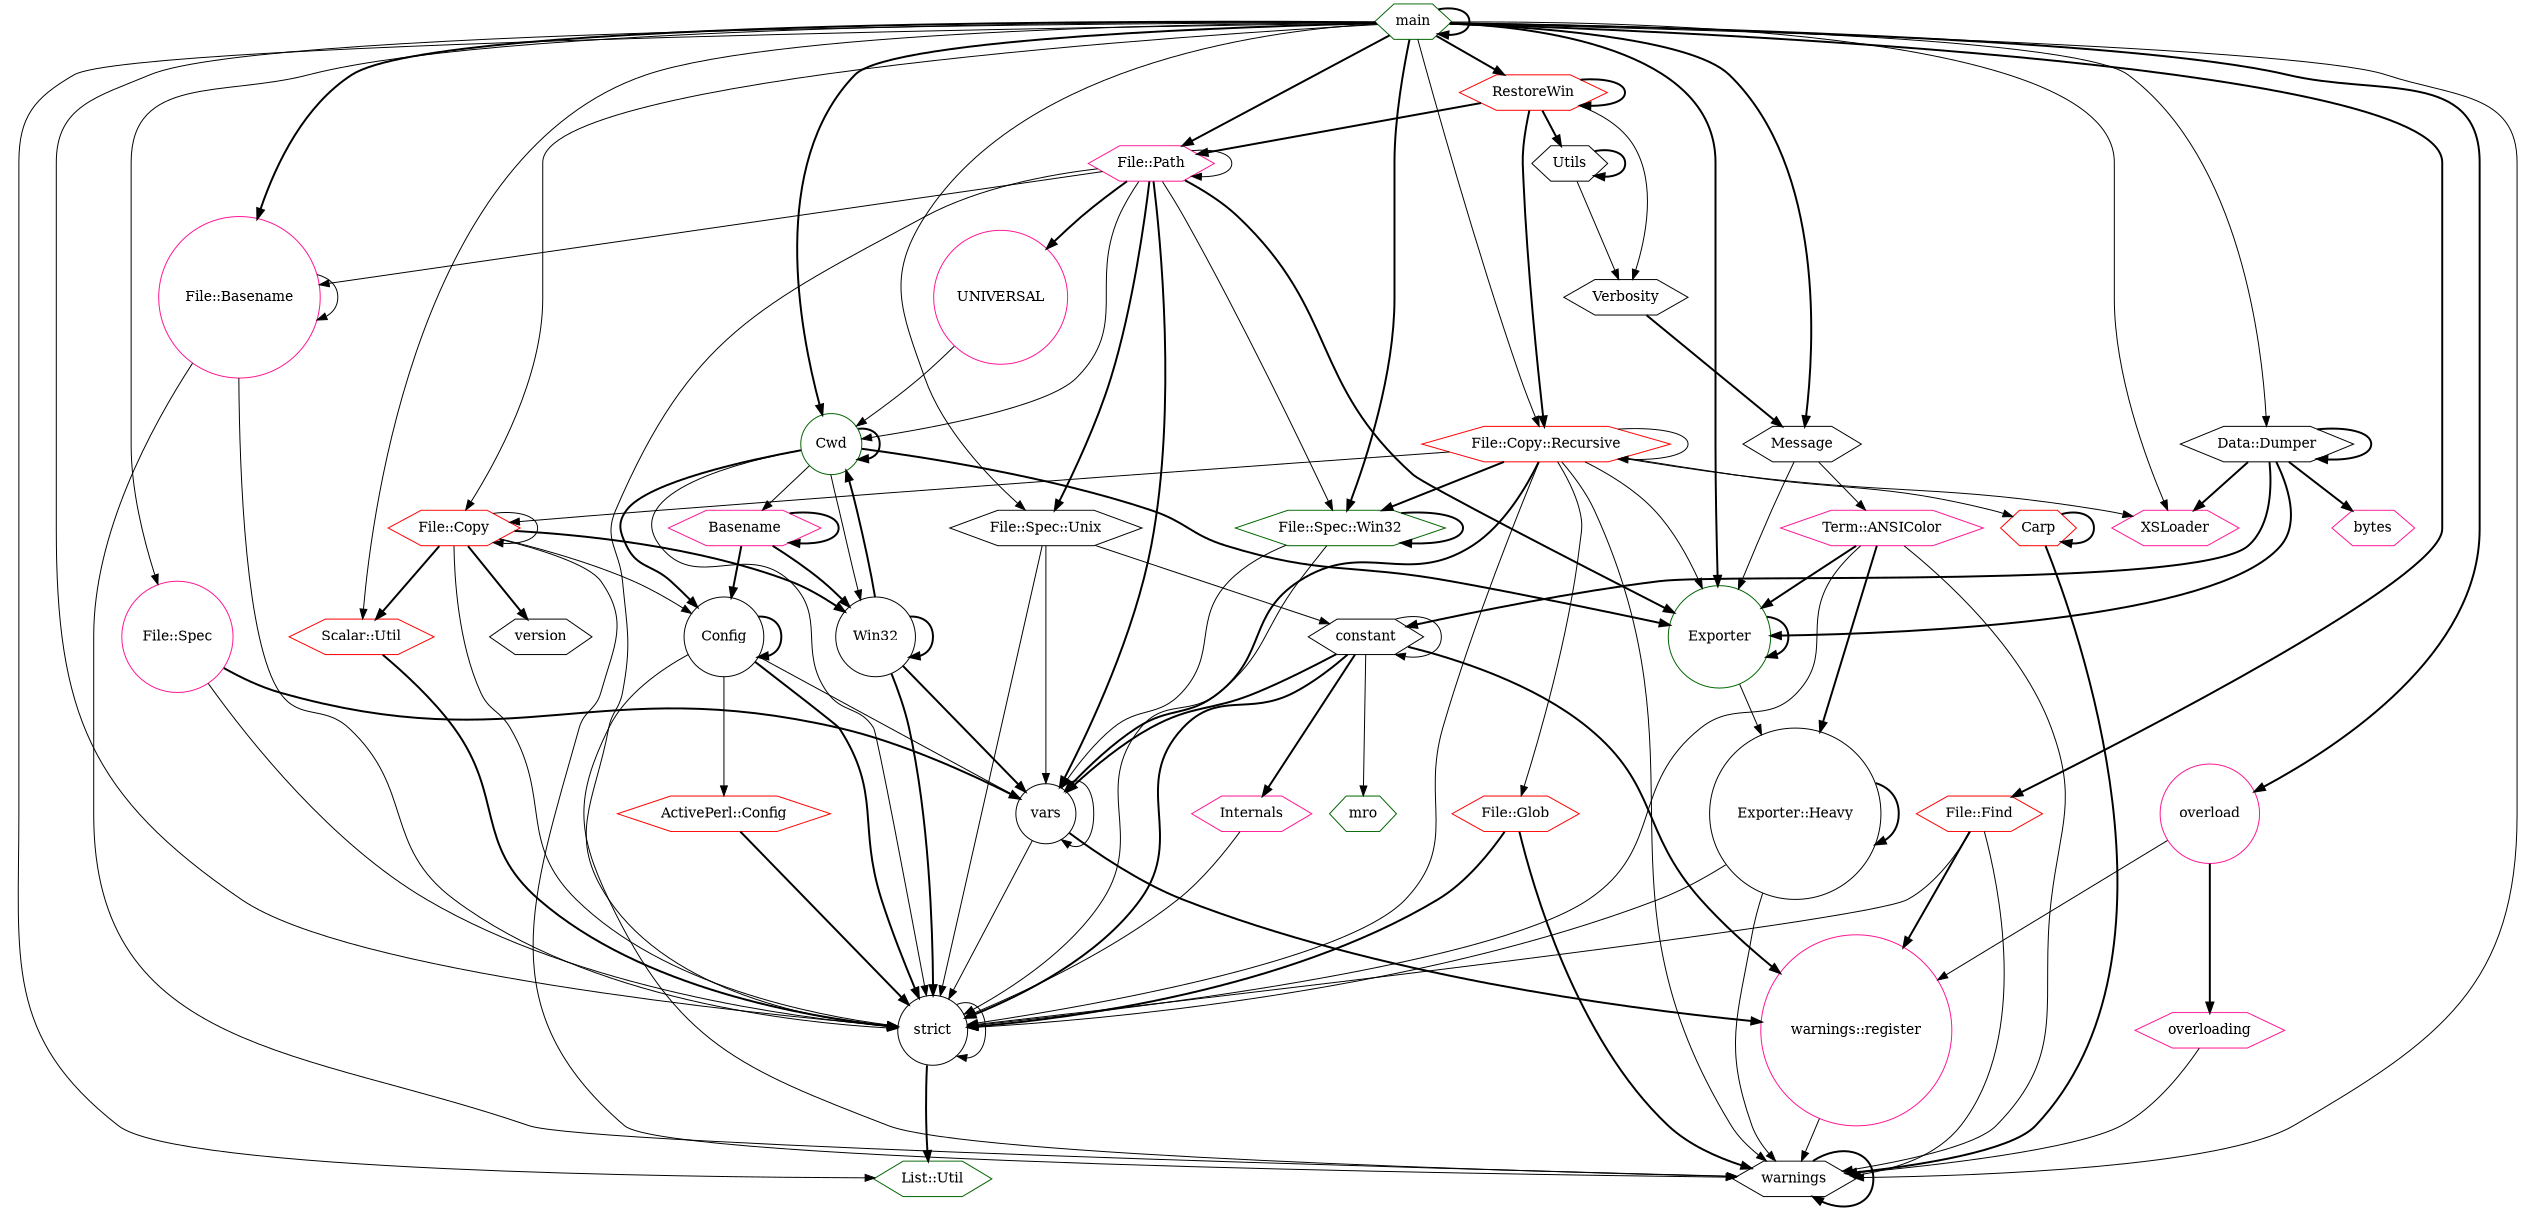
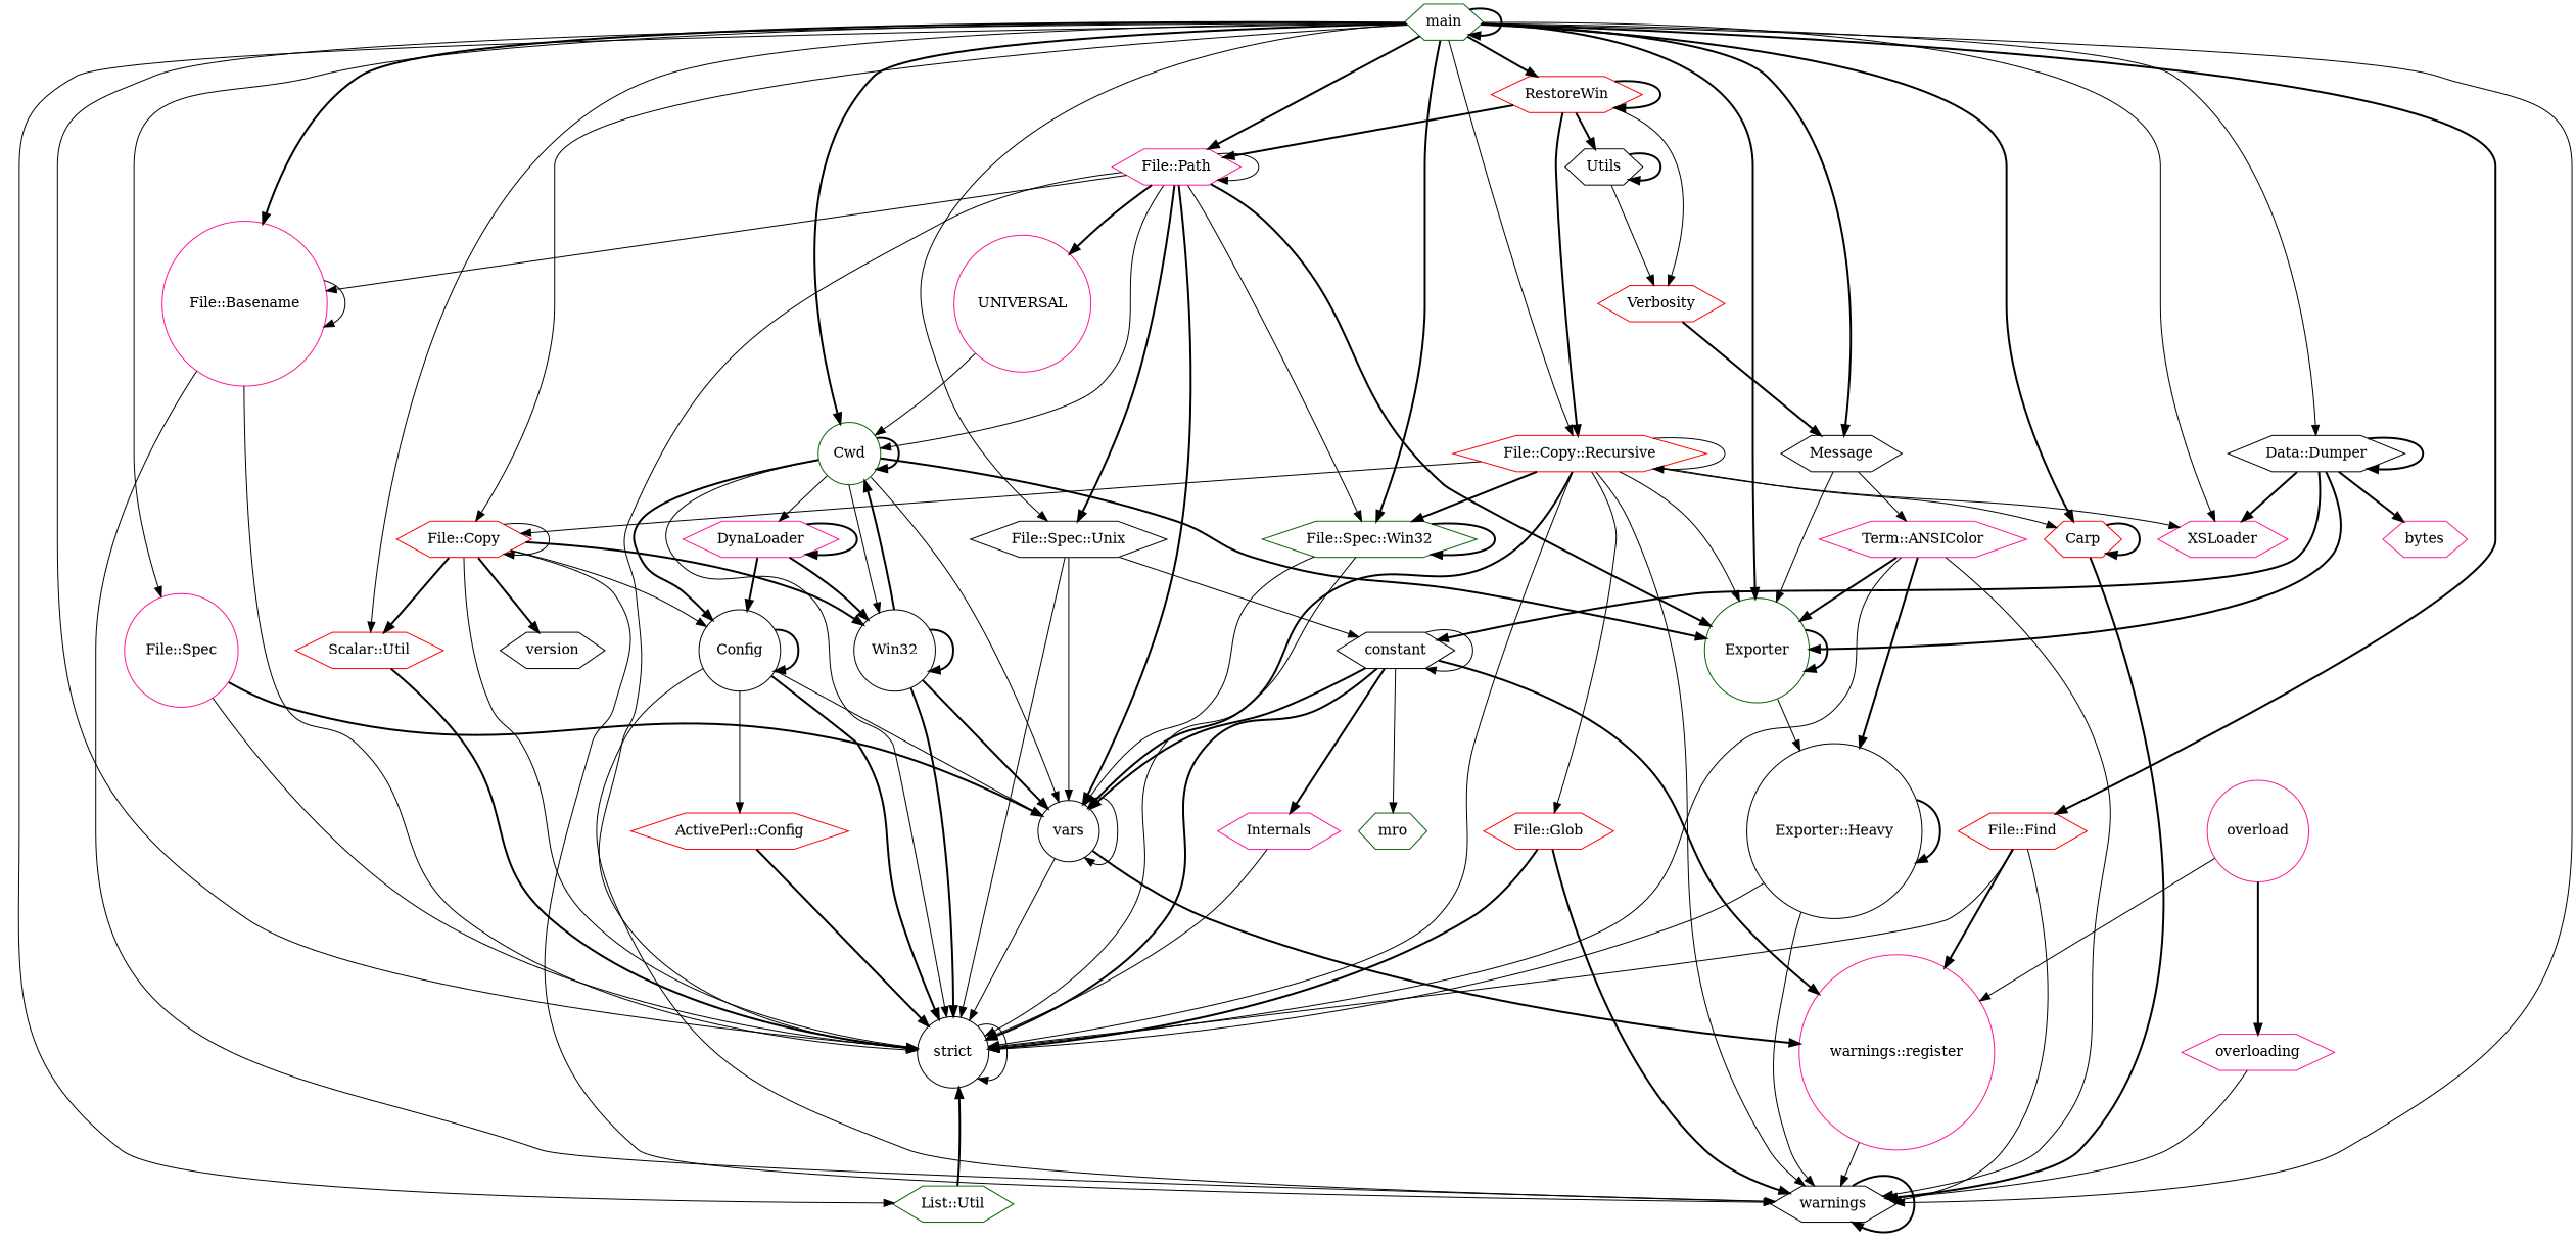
  digraph {
    node [color=black shape=hexagon]
    edge [style=solid]
    main [color=darkgreen]
    "strict" [shape=circle]
    overload [color=deeppink shape=circle]
    "Data::Dumper"
    "List::Util" [color=darkgreen]
    "File::Basename" [color=deeppink shape=circle]
    Cwd [color=darkgreen shape=circle]
    Message
    "File::Copy::Recursive" [color=red]
    warnings
    "File::Find" [color=red]
    XSLoader [color=deeppink]
    "File::Spec::Unix"
    RestoreWin [color=red]
    "File::Path" [color=deeppink]
    "Scalar::Util" [color=red]
    "File::Copy" [color=red]
    "File::Spec" [color=deeppink shape=circle]
    Exporter [color=darkgreen shape=circle]
    "File::Spec::Win32" [color=darkgreen]
    "warnings::register" [color=deeppink shape=circle]
    overloading [color=deeppink]
    constant
    bytes [color=deeppink]
    vars [shape=circle]
    Win32 [shape=circle]
    Config [shape=circle]
-   DynaLoader [color=deeppink label=Basename]
+   DynaLoader [color=deeppink]
    "Term::ANSIColor" [color=deeppink]
    Carp [color=red]
    "File::Glob" [color=red]
    Utils
-   Verbosity
+   Verbosity [color=red]
    UNIVERSAL [color=deeppink shape=circle]
    version
    "Exporter::Heavy" [shape=circle]
    Internals [color=deeppink]
    mro [color=darkgreen]
    "ActivePerl::Config" [color=red]
    main -> main [style=bold]
    main -> "strict"
-   main -> overload [style=bold]
+   main -> Carp [style=bold]
    main -> "Data::Dumper"
    main -> "List::Util"
    main -> "File::Basename" [style=bold]
    main -> Cwd [style=bold]
    main -> Message [style=bold]
    main -> "File::Copy::Recursive"
    main -> warnings
    main -> "File::Find" [style=bold]
    main -> XSLoader
    main -> "File::Spec::Unix"
    main -> RestoreWin [style=bold]
    main -> "File::Path" [style=bold]
    main -> "Scalar::Util"
    main -> "File::Copy"
    main -> "File::Spec"
    main -> Exporter [style=bold]
    main -> "File::Spec::Win32" [style=bold]
    "strict" -> "strict"
    overload -> "warnings::register"
    overload -> overloading [style=bold]
    "Data::Dumper" -> "Data::Dumper" [style=bold]
    "Data::Dumper" -> XSLoader [style=bold]
    "Data::Dumper" -> Exporter [style=bold]
    "Data::Dumper" -> constant [style=bold]
    "Data::Dumper" -> bytes [style=bold]
-   "strict" -> "List::Util" [style=bold]
+   "List::Util" -> "strict" [style=bold]
    "File::Basename" -> "strict"
    "File::Basename" -> "File::Basename"
    "File::Basename" -> warnings
    Cwd -> "strict"
    Cwd -> Cwd [style=bold]
    Cwd -> Exporter [style=bold]
+   Cwd -> vars
    Cwd -> Win32
    Cwd -> Config [style=bold]
    Cwd -> DynaLoader
    Message -> Exporter
    Message -> "Term::ANSIColor"
    "File::Copy::Recursive" -> "strict"
    "File::Copy::Recursive" -> "File::Copy::Recursive"
    "File::Copy::Recursive" -> warnings
    "File::Copy::Recursive" -> XSLoader
    "File::Copy::Recursive" -> "File::Copy"
    "File::Copy::Recursive" -> Exporter
    "File::Copy::Recursive" -> "File::Spec::Win32" [style=bold]
    "File::Copy::Recursive" -> vars [style=bold]
    "File::Copy::Recursive" -> Carp
    "File::Copy::Recursive" -> "File::Glob"
    warnings -> warnings [style=bold]
    "File::Find" -> "strict"
    "File::Find" -> warnings
    "File::Find" -> "warnings::register" [style=bold]
    "File::Spec::Unix" -> "strict"
    "File::Spec::Unix" -> constant
    "File::Spec::Unix" -> vars
    RestoreWin -> "File::Copy::Recursive" [style=bold]
    RestoreWin -> RestoreWin [style=bold]
    RestoreWin -> "File::Path" [style=bold]
    RestoreWin -> Utils [style=bold]
    RestoreWin -> Verbosity
    "File::Path" -> "strict"
    "File::Path" -> "File::Basename"
    "File::Path" -> Cwd
    "File::Path" -> "File::Spec::Unix" [style=bold]
    "File::Path" -> "File::Path"
    "File::Path" -> Exporter [style=bold]
    "File::Path" -> "File::Spec::Win32"
    "File::Path" -> vars [style=bold]
    "File::Path" -> UNIVERSAL [style=bold]
    "Scalar::Util" -> "strict" [style=bold]
    "File::Copy" -> "strict"
    "File::Copy" -> warnings
    "File::Copy" -> "Scalar::Util" [style=bold]
    "File::Copy" -> "File::Copy"
    "File::Copy" -> Win32 [style=bold]
    "File::Copy" -> Config
    "File::Copy" -> version [style=bold]
    "File::Spec" -> "strict"
    "File::Spec" -> vars [style=bold]
    Exporter -> Exporter [style=bold]
    Exporter -> "Exporter::Heavy"
    "File::Spec::Win32" -> "strict"
    "File::Spec::Win32" -> "File::Spec::Win32" [style=bold]
    "File::Spec::Win32" -> vars
    "warnings::register" -> warnings
    overloading -> warnings
    constant -> "strict" [style=bold]
    constant -> "warnings::register" [style=bold]
    constant -> constant
    constant -> vars [style=bold]
    constant -> Internals [style=bold]
    constant -> mro
    vars -> "strict"
    vars -> "warnings::register" [style=bold]
    vars -> vars
    Win32 -> "strict" [style=bold]
    Win32 -> Cwd [style=bold]
    Win32 -> vars [style=bold]
    Win32 -> Win32 [style=bold]
    Config -> "strict" [style=bold]
    Config -> warnings
    Config -> vars
    Config -> Config [style=bold]
    Config -> "ActivePerl::Config"
    DynaLoader -> Win32 [style=bold]
    DynaLoader -> Config [style=bold]
    DynaLoader -> DynaLoader [style=bold]
    "Term::ANSIColor" -> "strict"
    "Term::ANSIColor" -> warnings
    "Term::ANSIColor" -> Exporter [style=bold]
    "Term::ANSIColor" -> "Exporter::Heavy" [style=bold]
    Carp -> warnings [style=bold]
    Carp -> Carp [style=bold]
    "File::Glob" -> "strict" [style=bold]
    "File::Glob" -> warnings [style=bold]
    Utils -> Utils [style=bold]
    Utils -> Verbosity
    Verbosity -> Message [style=bold]
    UNIVERSAL -> Cwd
    "Exporter::Heavy" -> "strict"
    "Exporter::Heavy" -> warnings
    "Exporter::Heavy" -> "Exporter::Heavy" [style=bold]
    Internals -> "strict"
    "ActivePerl::Config" -> "strict" [style=bold]
  }
